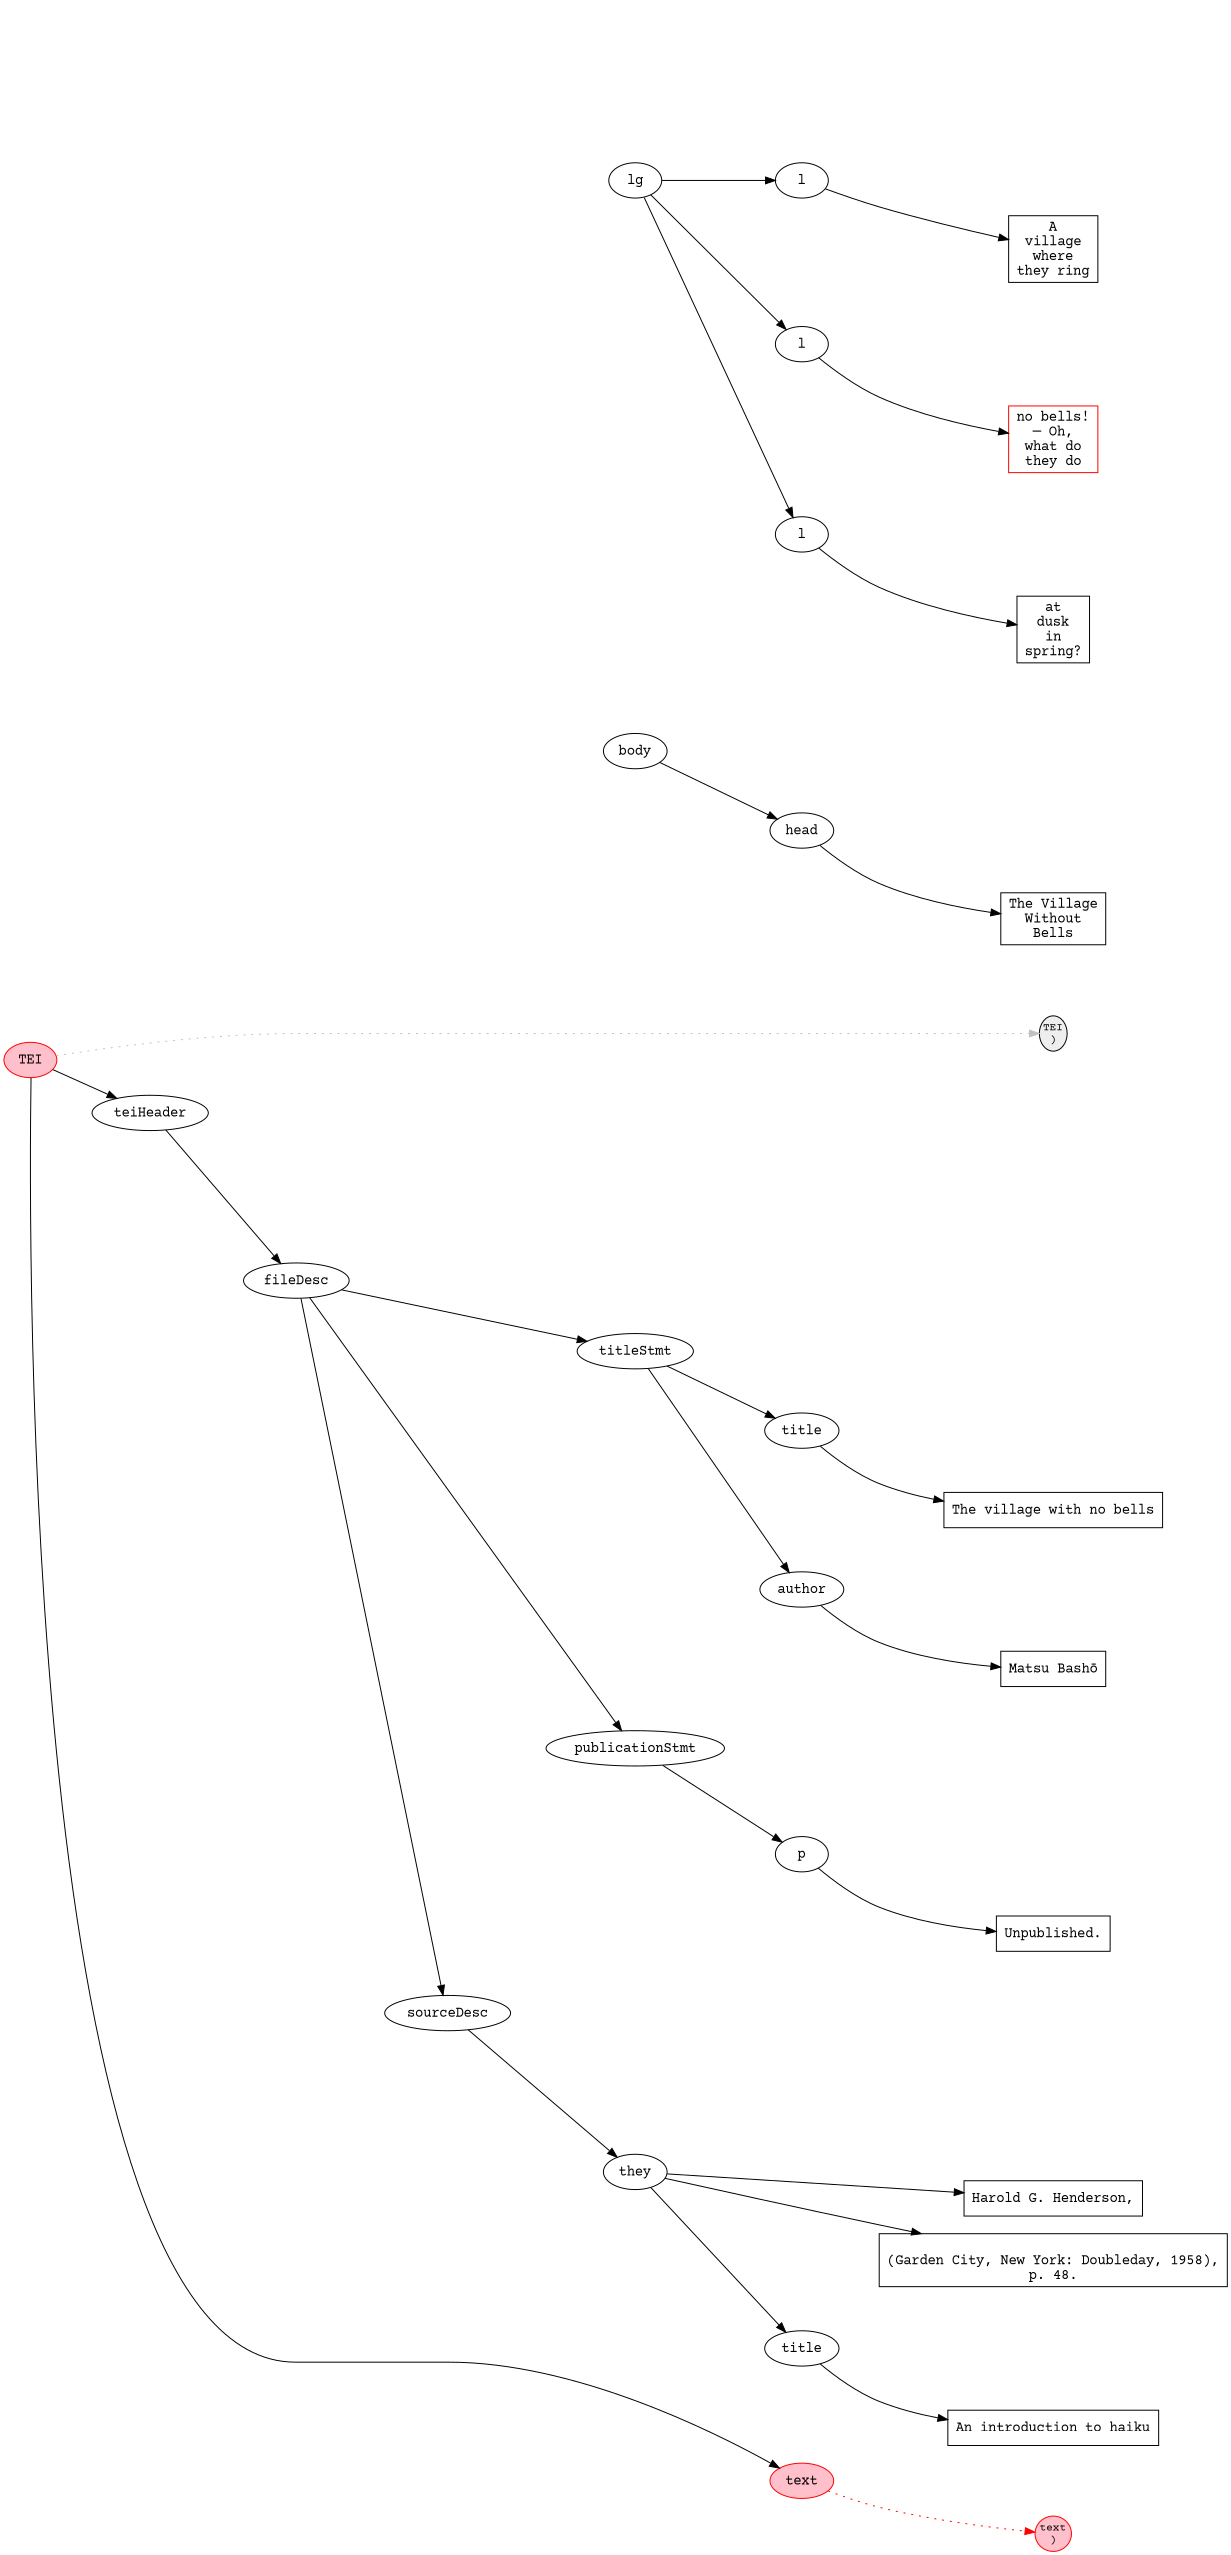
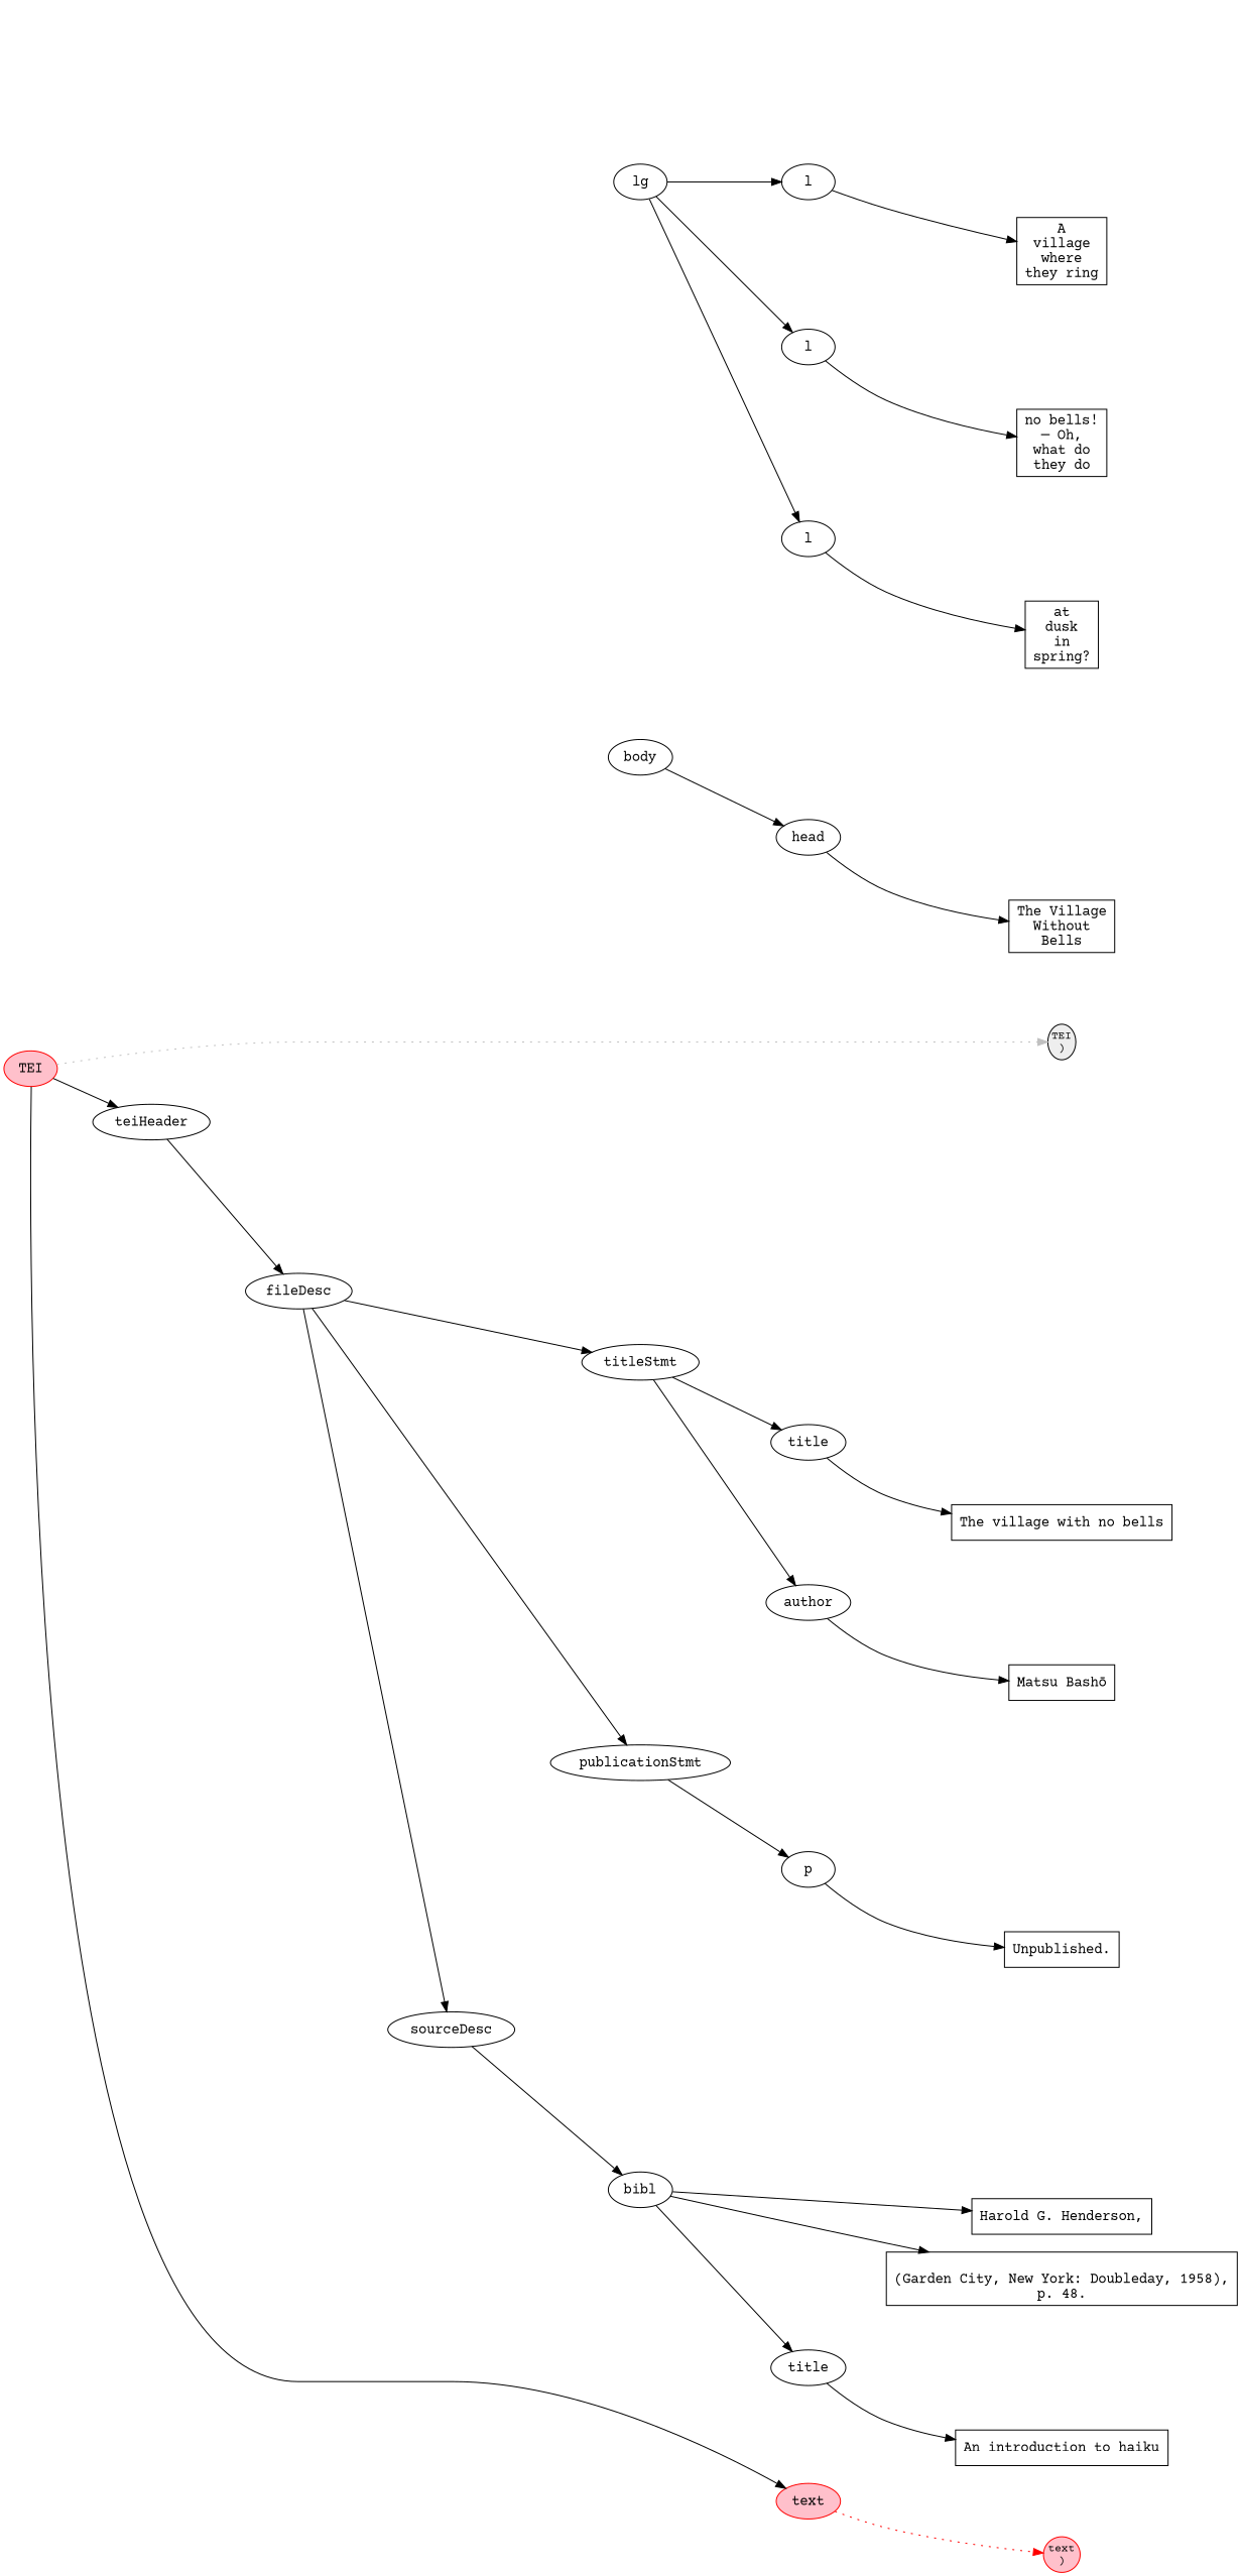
  digraph {
    fontname="Courier Prime"
    rankdir=LR
    node [color=transparent fillcolor="#EEEEEE" fontname="Courier Prime" fontsize=11 margin=0 ordering=out shape=ellipse style=invis]
    edge [arrowhead=none color=black fontname="Courier Prime" style=invis]
    n1 [label="TEI\n(" width=0.3]
    n2 [color=black label="TEI\n)" style=filled width=0.3]
    n3 [label="teiHeader\n(" width=0.3]
    n4 [label="teiHeader\n)" width=0.3]
    n5 [label="fileDesc\n(" width=0.3]
    n6 [label="fileDesc\n)" width=0.3]
    n7 [label="titleStmt\n(" width=0.3]
    n8 [label="titleStmt\n)" width=0.3]
    n9 [label="title\n(" width=0.3]
    n10 [label="title\n)" width=0.3]
    n11 [color=black label="The village with no bells" shape=box fillcolor="" fontsize="" margin="" style=""]
    n12 [label="author\n(" width=0.3]
    n13 [label="author\n)" width=0.3]
    n14 [color=black label="Matsu Bashō" shape=box fillcolor="" fontsize="" margin="" style=""]
    n15 [label="publicationStmt\n(" width=0.3]
    n16 [label="publicationStmt\n)" width=0.3]
    n17 [label="p\n(" width=0.3]
    n18 [label="p\n)" width=0.3]
    n19 [color=black label="Unpublished." shape=box fillcolor="" fontsize="" margin="" style=""]
    n20 [label="sourceDesc\n(" width=0.3]
    n21 [label="sourceDesc\n)" width=0.3]
    n22 [label="bibl\n(" width=0.3]
    n23 [label="bibl\n)" width=0.3]
    n24 [color=black label="Harold G. Henderson,\n" shape=box fillcolor="" fontsize="" margin="" style=""]
    n25 [label="title\n(" width=0.3]
    n26 [label="title\n)" width=0.3]
    n27 [color=black label="An introduction to haiku" shape=box fillcolor="" fontsize="" margin="" style=""]
    n28 [color=black label="\n(Garden City, New York: Doubleday, 1958),\np. 48." shape=box fillcolor="" fontsize="" margin="" style=""]
    n29 [label="text\n(" width=0.3]
    n30 [color=red fillcolor=pink label="text\n)" style=filled width=0.3]
    n31 [label="body\n(" width=0.3]
    n32 [label="body\n)" width=0.3]
    n33 [label="head\n(" width=0.3]
    n34 [label="head\n)" width=0.3]
    n35 [color=black label="The Village\nWithout\nBells" shape=box fillcolor="" fontsize="" margin="" style=""]
    n36 [label="lg\n(" width=0.3]
    n37 [label="lg\n)" width=0.3]
    n38 [label="l\n(" width=0.3]
    n39 [label="l\n)" width=0.3]
    n40 [color=black label="A\nvillage\nwhere\nthey ring" shape=box fillcolor="" fontsize="" margin="" style=""]
    n41 [label="l\n(" width=0.3]
    n42 [label="l\n)" width=0.3]
-   n43 [color=red label="no bells!\n— Oh,\nwhat do\nthey do" shape=box fillcolor="" fontsize="" margin="" style=""]
+   n43 [color=black label="no bells!\n— Oh,\nwhat do\nthey do" shape=box fillcolor="" fontsize="" margin="" style=""]
    n44 [label="l\n(" width=0.3]
    n45 [label="l\n)" width=0.3]
    n46 [color=black label="at\ndusk\nin\nspring?" shape=box fillcolor="" fontsize="" margin="" style=""]
    n47 [color=red fillcolor=pink label=TEI shape=oval style=filled fontsize="" margin=""]
    n48 [color=black label=teiHeader shape=oval fillcolor="" fontsize="" margin="" style=""]
    n49 [color=red fillcolor=pink label=text shape=oval style=filled fontsize="" margin=""]
    n50 [color=black label=fileDesc shape=oval fillcolor="" fontsize="" margin="" style=""]
    n51 [color=black label=titleStmt shape=oval fillcolor="" fontsize="" margin="" style=""]
    n52 [color=black label=publicationStmt shape=oval fillcolor="" fontsize="" margin="" style=""]
    n53 [color=black label=sourceDesc shape=oval fillcolor="" fontsize="" margin="" style=""]
    n54 [color=black label=title shape=oval fillcolor="" fontsize="" margin="" style=""]
    n55 [color=black label=author shape=oval fillcolor="" fontsize="" margin="" style=""]
    n56 [color=black label=p shape=oval fillcolor="" fontsize="" margin="" style=""]
-   n57 [color=black label=they shape=oval fillcolor="" fontsize="" margin="" style=""]
+   n57 [color=black label=bibl shape=oval fillcolor="" fontsize="" margin="" style=""]
    n58 [color=black label=title shape=oval fillcolor="" fontsize="" margin="" style=""]
    n59 [color=black label=body shape=oval fillcolor="" fontsize="" margin="" style=""]
    n60 [color=black label=head shape=oval fillcolor="" fontsize="" margin="" style=""]
    n61 [color=black label=lg shape=oval fillcolor="" fontsize="" margin="" style=""]
    n62 [color=black label=l shape=oval fillcolor="" fontsize="" margin="" style=""]
    n63 [color=black label=l shape=oval fillcolor="" fontsize="" margin="" style=""]
    n64 [color=black label=l shape=oval fillcolor="" fontsize="" margin="" style=""]
    subgraph sub_1 {
      rank=same
      n1
      n2
      n3
      n4
      n5
      n6
      n7
      n8
      n9
      n10
      n11
      n12
      n13
      n14
      n15
      n16
      n17
      n18
      n19
      n20
      n21
      n22
      n23
      n24
      n25
      n26
      n27
      n28
      n29
      n30
      n31
      n32
      n33
      n34
      n35
      n36
      n37
      n38
      n39
      n40
      n41
      n42
      n43
      n44
      n45
      n46
    }
    n47 -> n1 [color=red]
    n47 -> n2 [color=gray style=dotted arrowhead=""]
    n47 -> n48 [style=solid arrowhead=""]
    n47 -> n49 [style=solid arrowhead=""]
    n48 -> n3
    n48 -> n4
    n48 -> n50 [style=solid arrowhead=""]
    n49 -> n29 [color=red]
    n49 -> n30 [color=red style=dotted arrowhead=""]
    n50 -> n5
    n50 -> n6
    n50 -> n51 [style=solid arrowhead=""]
    n50 -> n52 [style=solid arrowhead=""]
    n50 -> n53 [style=solid arrowhead=""]
    n51 -> n7
    n51 -> n8
    n51 -> n54 [style=solid arrowhead=""]
    n51 -> n55 [style=solid arrowhead=""]
    n52 -> n15
    n52 -> n16
    n52 -> n56 [style=solid arrowhead=""]
    n53 -> n20
    n53 -> n21
    n53 -> n57 [style=solid arrowhead=""]
    n54 -> n9
    n54 -> n10
    n54 -> n11 [style=solid arrowhead=""]
    n55 -> n12
    n55 -> n13
    n55 -> n14 [style=solid arrowhead=""]
    n56 -> n17
    n56 -> n18
    n56 -> n19 [style=solid arrowhead=""]
    n57 -> n22
    n57 -> n23
    n57 -> n24 [style=solid arrowhead=""]
    n57 -> n28 [style=solid arrowhead=""]
    n57 -> n58 [style=solid arrowhead=""]
    n58 -> n25
    n58 -> n26
    n58 -> n27 [style=solid arrowhead=""]
    n59 -> n31
    n59 -> n32
    n59 -> n60 [style=solid arrowhead=""]
    n60 -> n33
    n60 -> n34
    n60 -> n35 [style=solid arrowhead=""]
    n61 -> n36
    n61 -> n37
    n61 -> n62 [style=solid arrowhead=""]
    n61 -> n63 [style=solid arrowhead=""]
    n61 -> n64 [style=solid arrowhead=""]
    n62 -> n38
    n62 -> n39
    n62 -> n40 [style=solid arrowhead=""]
    n63 -> n41
    n63 -> n42
    n63 -> n43 [style=solid arrowhead=""]
    n64 -> n44
    n64 -> n45
    n64 -> n46 [style=solid arrowhead=""]
  }
